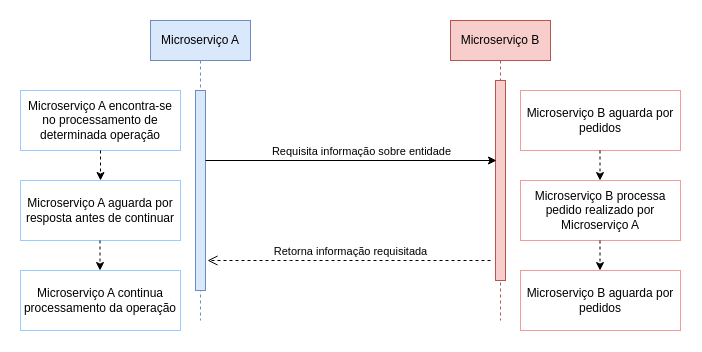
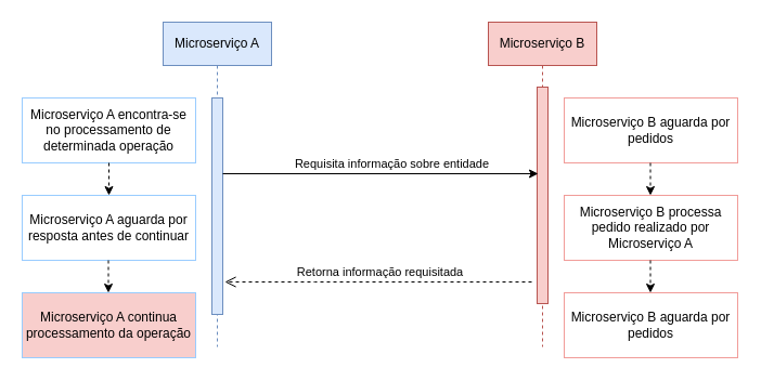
  <mxCell id="0" />
  <mxCell id="1" parent="0" />
  <mxCell id="2" value="Microserviço A" style="shape=umlLifeline;perimeter=lifelinePerimeter;whiteSpace=wrap;html=1;container=1;collapsible=0;recursiveResize=0;outlineConnect=0;fillColor=#dae8fc;strokeColor=#6c8ebf;" vertex="1" parent="1"><mxGeometry x="150" y="20" width="100" height="300" as="geometry" /></mxCell>
  <mxCell id="3" value="" style="html=1;points=[];perimeter=orthogonalPerimeter;fillColor=#dae8fc;strokeColor=#6c8ebf;" vertex="1" parent="2"><mxGeometry x="45" y="70" width="10" height="200" as="geometry" /></mxCell>
  <mxCell id="4" value="Microserviço B" style="shape=umlLifeline;perimeter=lifelinePerimeter;whiteSpace=wrap;html=1;container=1;collapsible=0;recursiveResize=0;outlineConnect=0;fillColor=#f8cecc;strokeColor=#b85450;" vertex="1" parent="1"><mxGeometry x="450" y="20" width="100" height="300" as="geometry" /></mxCell>
  <mxCell id="5" value="" style="html=1;points=[];perimeter=orthogonalPerimeter;fillColor=#f8cecc;strokeColor=#b85450;" vertex="1" parent="4"><mxGeometry x="45" y="60" width="10" height="200" as="geometry" /></mxCell>
  <mxCell id="6" style="edgeStyle=orthogonalEdgeStyle;rounded=0;orthogonalLoop=1;jettySize=auto;html=1;" edge="1" parent="1" source="3"><mxGeometry relative="1" as="geometry"><mxPoint x="496" y="160" as="targetPoint" /><Array as="points"><mxPoint x="496" y="160" /></Array></mxGeometry></mxCell>
  <mxCell id="7" value="Requisita informação sobre entidade" style="edgeLabel;html=1;align=center;verticalAlign=middle;resizable=0;points=[];" vertex="1" connectable="0" parent="6"><mxGeometry x="0.196" y="3" relative="1" as="geometry"><mxPoint x="-19" y="-7" as="offset" /></mxGeometry></mxCell>
  <mxCell id="8" value="Retorna informação requisitada" style="html=1;verticalAlign=bottom;endArrow=open;dashed=1;endSize=8;rounded=0;entryX=1.2;entryY=0.85;entryDx=0;entryDy=0;entryPerimeter=0;" edge="1" parent="1" target="3"><mxGeometry x="-0.011" relative="1" as="geometry"><mxPoint x="490" y="260" as="sourcePoint" /><mxPoint x="430" y="290" as="targetPoint" /><Array as="points"><mxPoint x="450" y="260" /><mxPoint x="360" y="260" /><mxPoint x="290" y="260" /></Array><mxPoint as="offset" /></mxGeometry></mxCell>
  <mxCell id="9" value="Microserviço A encontra-se no processamento de determinada operação" style="rounded=0;whiteSpace=wrap;html=1;strokeColor=#99CCFF;" vertex="1" parent="1"><mxGeometry x="20" y="90" width="160" height="60" as="geometry" /></mxCell>
  <mxCell id="10" value="Microserviço A aguarda por resposta antes de continuar" style="rounded=0;whiteSpace=wrap;html=1;strokeColor=#99CCFF;" vertex="1" parent="1"><mxGeometry x="20" y="180" width="160" height="60" as="geometry" /></mxCell>
  <mxCell id="11" value="Microserviço B aguarda por pedidos" style="rounded=0;whiteSpace=wrap;html=1;strokeColor=#F19C99;" vertex="1" parent="1"><mxGeometry x="520" y="90" width="160" height="60" as="geometry" /></mxCell>
  <mxCell id="12" value="Microserviço B processa pedido realizado por Microserviço A" style="rounded=0;whiteSpace=wrap;html=1;strokeColor=#F19C99;" vertex="1" parent="1"><mxGeometry x="520" y="180" width="160" height="60" as="geometry" /></mxCell>
  <mxCell id="13" value="" style="endArrow=classic;html=1;rounded=0;exitX=0.5;exitY=1;exitDx=0;exitDy=0;entryX=0.5;entryY=0;entryDx=0;entryDy=0;dashed=1;" edge="1" parent="1" source="9" target="10"><mxGeometry width="50" height="50" relative="1" as="geometry"><mxPoint x="450" y="300" as="sourcePoint" /><mxPoint x="500" y="250" as="targetPoint" /></mxGeometry></mxCell>
  <mxCell id="14" value="" style="endArrow=classic;html=1;rounded=0;exitX=0.5;exitY=1;exitDx=0;exitDy=0;entryX=0.5;entryY=0;entryDx=0;entryDy=0;dashed=1;" edge="1" parent="1"><mxGeometry width="50" height="50" relative="1" as="geometry"><mxPoint x="599.5" y="150" as="sourcePoint" /><mxPoint x="599.5" y="180" as="targetPoint" /></mxGeometry></mxCell>
- <mxCell id="15" value="Microserviço A continua processamento da operação" style="rounded=0;whiteSpace=wrap;html=1;strokeColor=#99CCFF;" vertex="1" parent="1"><mxGeometry x="20" y="270" width="160" height="60" as="geometry" /></mxCell>
+ <mxCell id="15" value="Microserviço A continua processamento da operação" style="rounded=0;whiteSpace=wrap;html=1;strokeColor=#99CCFF;fillColor=#f8cecc;" vertex="1" parent="1"><mxGeometry x="20" y="270" width="160" height="60" as="geometry" /></mxCell>
  <mxCell id="16" value="" style="endArrow=classic;html=1;rounded=0;exitX=0.5;exitY=1;exitDx=0;exitDy=0;entryX=0.5;entryY=0;entryDx=0;entryDy=0;dashed=1;" edge="1" parent="1"><mxGeometry width="50" height="50" relative="1" as="geometry"><mxPoint x="99.5" y="240" as="sourcePoint" /><mxPoint x="99.5" y="270" as="targetPoint" /></mxGeometry></mxCell>
  <mxCell id="17" value="Microserviço B aguarda por pedidos" style="rounded=0;whiteSpace=wrap;html=1;strokeColor=#F19C99;" vertex="1" parent="1"><mxGeometry x="520" y="270" width="160" height="60" as="geometry" /></mxCell>
  <mxCell id="18" value="" style="endArrow=classic;html=1;rounded=0;exitX=0.5;exitY=1;exitDx=0;exitDy=0;entryX=0.5;entryY=0;entryDx=0;entryDy=0;dashed=1;" edge="1" parent="1"><mxGeometry width="50" height="50" relative="1" as="geometry"><mxPoint x="599.5" y="240" as="sourcePoint" /><mxPoint x="599.5" y="270" as="targetPoint" /></mxGeometry></mxCell>
